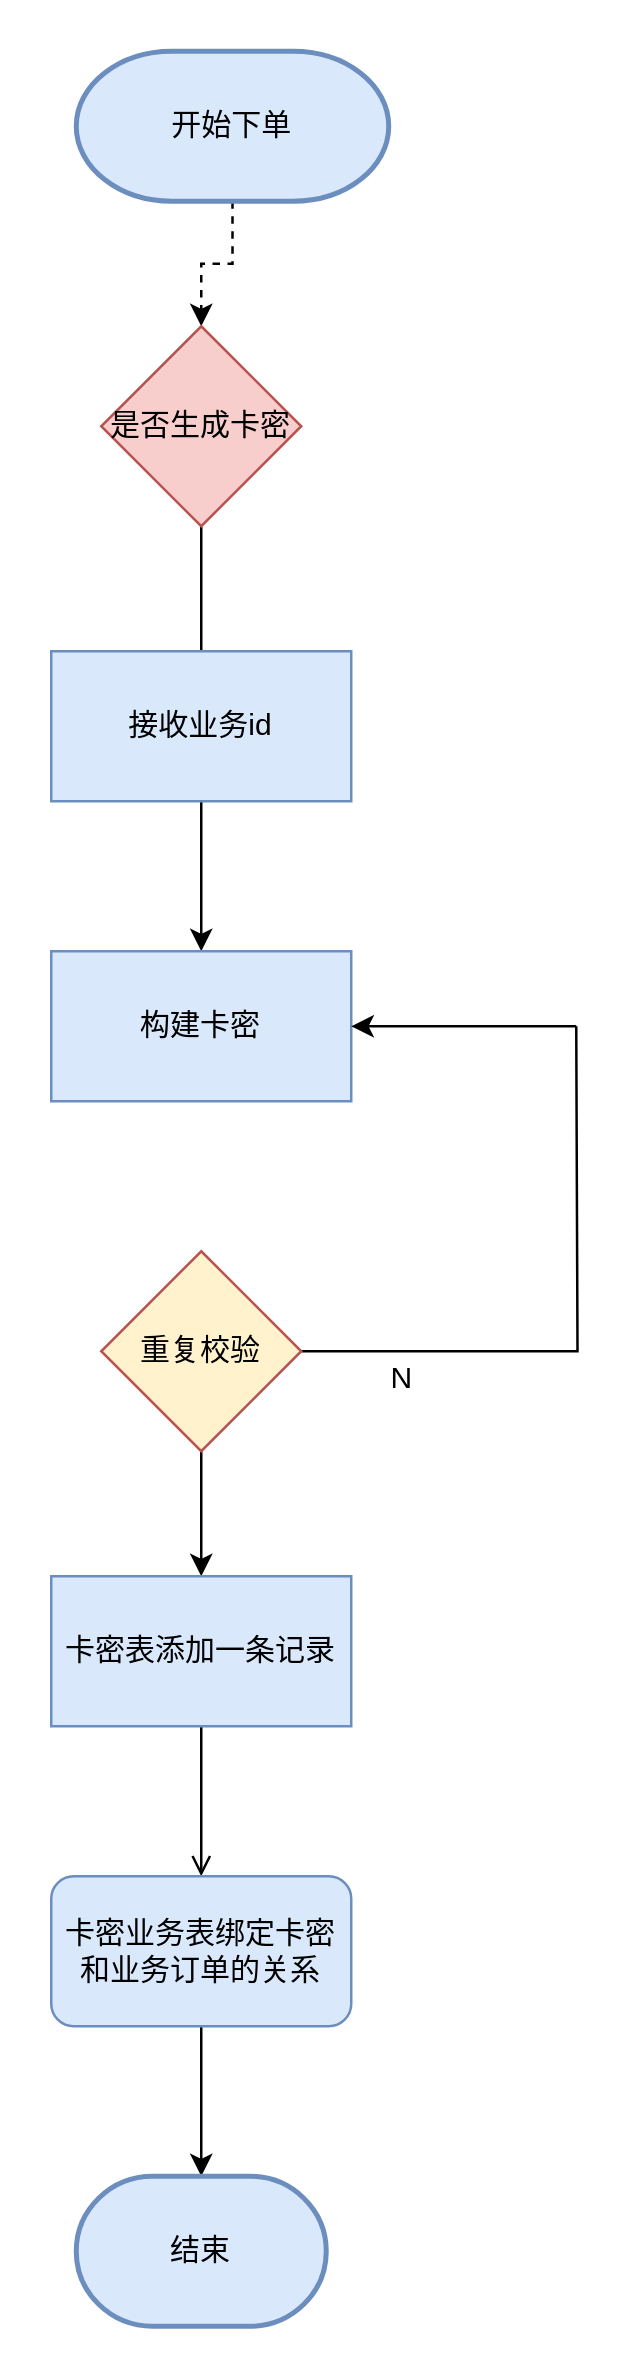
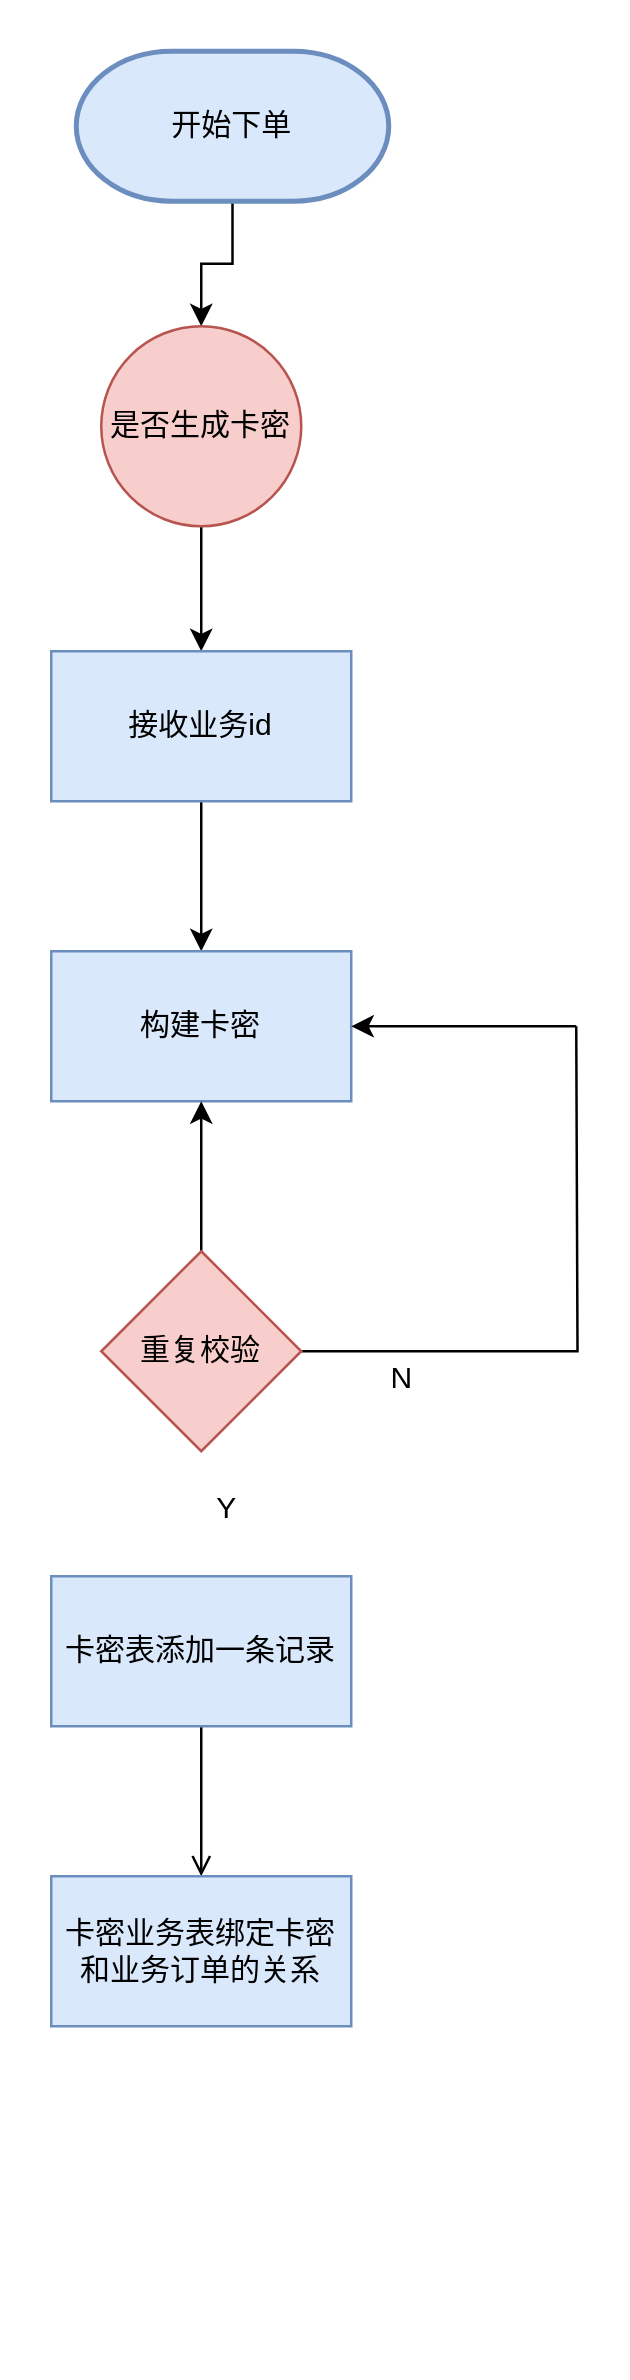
  <mxCell id="0" />
  <mxCell id="1" parent="0" />
- <mxCell id="2" value="" style="edgeStyle=orthogonalEdgeStyle;rounded=0;orthogonalLoop=1;jettySize=auto;html=1;dashed=1;" edge="1" parent="1" source="3" target="5"><mxGeometry relative="1" as="geometry" /></mxCell>
+ <mxCell id="2" value="" style="edgeStyle=orthogonalEdgeStyle;rounded=0;orthogonalLoop=1;jettySize=auto;html=1;" edge="1" parent="1" source="3" target="5"><mxGeometry relative="1" as="geometry" /></mxCell>
  <mxCell id="3" value="开始下单" style="strokeWidth=2;html=1;shape=mxgraph.flowchart.terminator;whiteSpace=wrap;fillColor=#dae8fc;strokeColor=#6c8ebf;" vertex="1" parent="1"><mxGeometry x="30" y="20" width="125" height="60" as="geometry" /></mxCell>
- <mxCell id="4" value="" style="edgeStyle=orthogonalEdgeStyle;rounded=0;orthogonalLoop=1;jettySize=auto;html=1;endArrow=none;" edge="1" parent="1" source="5" target="7"><mxGeometry relative="1" as="geometry" /></mxCell>
- <mxCell id="5" value="是否生成卡密" style="rhombus;whiteSpace=wrap;html=1;fillColor=#f8cecc;strokeColor=#b85450;" vertex="1" parent="1"><mxGeometry x="40" y="130" width="80" height="80" as="geometry" /></mxCell>
+ <mxCell id="4" value="" style="edgeStyle=orthogonalEdgeStyle;rounded=0;orthogonalLoop=1;jettySize=auto;html=1;" edge="1" parent="1" source="5" target="7"><mxGeometry relative="1" as="geometry" /></mxCell>
+ <mxCell id="5" value="是否生成卡密" style="ellipse;whiteSpace=wrap;html=1;fillColor=#f8cecc;strokeColor=#b85450;" vertex="1" parent="1"><mxGeometry x="40" y="130" width="80" height="80" as="geometry" /></mxCell>
  <mxCell id="6" value="" style="edgeStyle=orthogonalEdgeStyle;rounded=0;orthogonalLoop=1;jettySize=auto;html=1;" edge="1" parent="1" source="7" target="8"><mxGeometry relative="1" as="geometry" /></mxCell>
  <mxCell id="7" value="接收业务id" style="rounded=0;whiteSpace=wrap;html=1;fillColor=#dae8fc;strokeColor=#6c8ebf;" vertex="1" parent="1"><mxGeometry x="20" y="260" width="120" height="60" as="geometry" /></mxCell>
  <mxCell id="8" value="构建卡密" style="rounded=0;whiteSpace=wrap;html=1;fillColor=#dae8fc;strokeColor=#6c8ebf;" vertex="1" parent="1"><mxGeometry x="20" y="380" width="120" height="60" as="geometry" /></mxCell>
- <mxCell id="9" value="" style="edgeStyle=orthogonalEdgeStyle;rounded=0;orthogonalLoop=1;jettySize=auto;html=1;" edge="1" parent="1" source="11" target="13"><mxGeometry relative="1" as="geometry" /></mxCell>
+ <mxCell id="9" value="" style="edgeStyle=orthogonalEdgeStyle;rounded=0;orthogonalLoop=1;jettySize=auto;html=1;" edge="1" parent="1" source="11" target="8"><mxGeometry relative="1" as="geometry" /></mxCell>
  <mxCell id="10" style="edgeStyle=orthogonalEdgeStyle;rounded=0;orthogonalLoop=1;jettySize=auto;html=1;endArrow=none;endFill=0;" edge="1" parent="1" source="11"><mxGeometry relative="1" as="geometry"><mxPoint x="230" y="410" as="targetPoint" /></mxGeometry></mxCell>
- <mxCell id="11" value="重复校验" style="rhombus;whiteSpace=wrap;html=1;fillColor=#fff2cc;strokeColor=#b85450;" vertex="1" parent="1"><mxGeometry x="40" y="500" width="80" height="80" as="geometry" /></mxCell>
+ <mxCell id="11" value="重复校验" style="rhombus;whiteSpace=wrap;html=1;fillColor=#f8cecc;strokeColor=#b85450;" vertex="1" parent="1"><mxGeometry x="40" y="500" width="80" height="80" as="geometry" /></mxCell>
  <mxCell id="12" value="" style="edgeStyle=orthogonalEdgeStyle;rounded=0;orthogonalLoop=1;jettySize=auto;html=1;endArrow=open;" edge="1" parent="1" source="13" target="15"><mxGeometry relative="1" as="geometry" /></mxCell>
  <mxCell id="13" value="卡密表添加一条记录" style="rounded=0;whiteSpace=wrap;html=1;fillColor=#dae8fc;strokeColor=#6c8ebf;" vertex="1" parent="1"><mxGeometry x="20" y="630" width="120" height="60" as="geometry" /></mxCell>
- <mxCell id="14" value="" style="edgeStyle=orthogonalEdgeStyle;rounded=0;orthogonalLoop=1;jettySize=auto;html=1;" edge="1" parent="1" source="15" target="16"><mxGeometry relative="1" as="geometry" /></mxCell>
- <mxCell id="15" value="卡密业务表绑定卡密和业务订单的关系" style="whiteSpace=wrap;html=1;fillColor=#dae8fc;strokeColor=#6c8ebf;rounded=1;" vertex="1" parent="1"><mxGeometry x="20" y="750" width="120" height="60" as="geometry" /></mxCell>
- <mxCell id="16" value="结束" style="strokeWidth=2;html=1;shape=mxgraph.flowchart.terminator;whiteSpace=wrap;fillColor=#dae8fc;strokeColor=#6c8ebf;" vertex="1" parent="1"><mxGeometry x="30" y="870" width="100" height="60" as="geometry" /></mxCell>
+ <mxCell id="15" value="卡密业务表绑定卡密和业务订单的关系" style="rounded=0;whiteSpace=wrap;html=1;fillColor=#dae8fc;strokeColor=#6c8ebf;" vertex="1" parent="1"><mxGeometry x="20" y="750" width="120" height="60" as="geometry" /></mxCell>
  <mxCell id="17" value="" style="endArrow=classic;html=1;rounded=0;entryX=1;entryY=0.5;entryDx=0;entryDy=0;" edge="1" parent="1" target="8"><mxGeometry width="50" height="50" relative="1" as="geometry"><mxPoint x="230" y="410" as="sourcePoint" /><mxPoint x="280" y="360" as="targetPoint" /></mxGeometry></mxCell>
+ <mxCell id="18" value="Y" style="text;html=1;align=center;verticalAlign=middle;resizable=0;points=[];autosize=1;strokeColor=none;fillColor=none;" vertex="1" parent="1"><mxGeometry x="75" y="588" width="30" height="30" as="geometry" /></mxCell>
  <mxCell id="19" value="N" style="text;html=1;align=center;verticalAlign=middle;resizable=0;points=[];autosize=1;strokeColor=none;fillColor=none;" vertex="1" parent="1"><mxGeometry x="145" y="536" width="30" height="30" as="geometry" /></mxCell>
